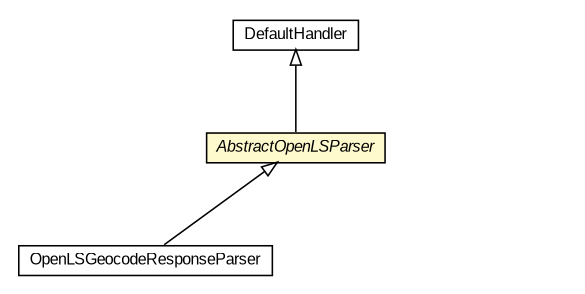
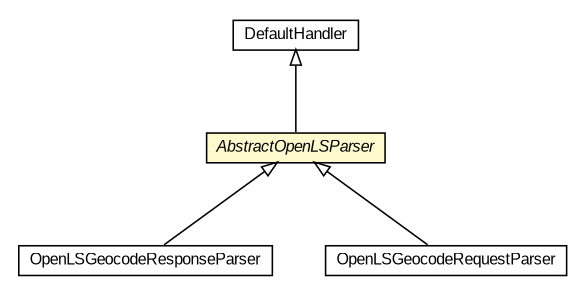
  digraph {
    nodesep=0.25
    ranksep=0.5
    node [fontcolor=black fontname=arial fontsize=10.0 shape=plaintext]
    edge [arrowtail=empty dir=back fontname=arial fontsize=10 headport=p labelfontname=arial labelfontsize=10 tailport=p]
    n1 [label=<<table title="nl.mineleni.openls.parser.OpenLSGeocodeResponseParser" border="0" cellborder="1" cellspacing="0" cellpadding="2" port="p" href="./OpenLSGeocodeResponseParser.html"> 		<tr><td><table border="0" cellspacing="0" cellpadding="1"> <tr><td align="center" balign="center"> OpenLSGeocodeResponseParser </td></tr> 		</table></td></tr> 		</table>>]
+   n2 [label=<<table title="nl.mineleni.openls.parser.OpenLSGeocodeRequestParser" border="0" cellborder="1" cellspacing="0" cellpadding="2" port="p" href="./OpenLSGeocodeRequestParser.html"> 		<tr><td><table border="0" cellspacing="0" cellpadding="1"> <tr><td align="center" balign="center"> OpenLSGeocodeRequestParser </td></tr> 		</table></td></tr> 		</table>>]
    n3 [label=<<table title="nl.mineleni.openls.parser.AbstractOpenLSParser" border="0" cellborder="1" cellspacing="0" cellpadding="2" port="p" bgcolor="lemonChiffon" href="./AbstractOpenLSParser.html"> 		<tr><td><table border="0" cellspacing="0" cellpadding="1"> <tr><td align="center" balign="center"><font face="arial italic"> AbstractOpenLSParser </font></td></tr> 		</table></td></tr> 		</table>>]
    n4 [label=<<table title="org.xml.sax.helpers.DefaultHandler" border="0" cellborder="1" cellspacing="0" cellpadding="2" port="p"> 		<tr><td><table border="0" cellspacing="0" cellpadding="1"> <tr><td align="center" balign="center"> DefaultHandler </td></tr> 		</table></td></tr> 		</table>>]
    n3 -> n1
+   n3 -> n2
    n4 -> n3
  }
